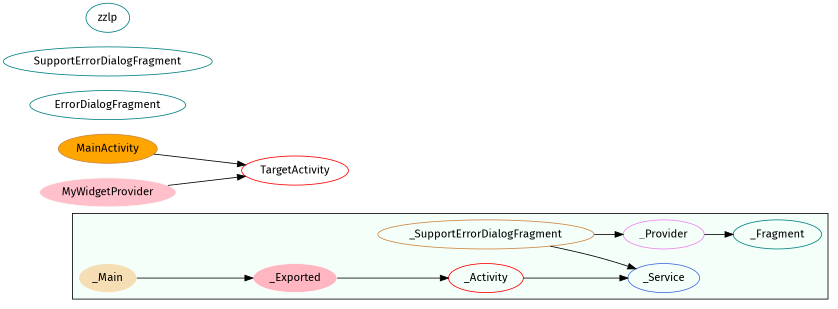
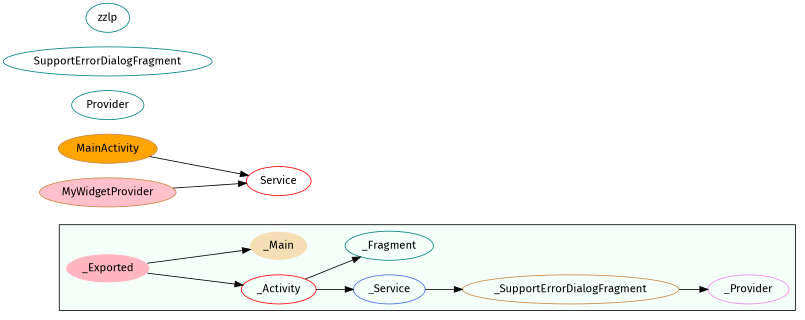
  digraph {
    fontname="Fira Sans"
    rankdir=LR
    node [color=teal fontname="Fira Sans"]
    edge [fontname="Fira Sans"]
    _Activity [color=red]
    _Service [color=royalblue]
    n3 [color=peru label=_SupportErrorDialogFragment]
    _Provider [color=violet]
    _Fragment
    _Main [color=mintcream fillcolor=wheat style=filled]
    _Exported [color=mintcream fillcolor=lightpink style=filled]
-   TargetActivity [color=red]
+   TargetActivity [color=red label=Service]
    MainActivity [color=peru fillcolor=orange style=filled]
-   MyWidgetProvider [color=mintcream fillcolor=pink style=filled]
-   ErrorDialogFragment
+   MyWidgetProvider [color=peru fillcolor=pink style=filled]
+   ErrorDialogFragment [label=Provider]
    SupportErrorDialogFragment
    zzlp
    subgraph cluster_1 {
      bgcolor=mintcream
      _Activity
      _Service
      n3
      _Provider
      _Fragment
      _Main
      _Exported
    }
    _Activity -> _Service
-   n3 -> _Service
+   _Service -> n3
    n3 -> _Provider
-   _Provider -> _Fragment
-   _Main -> _Exported
+   _Activity -> _Fragment
+   _Exported -> _Main
    _Exported -> _Activity
    MainActivity -> TargetActivity
    MyWidgetProvider -> TargetActivity
  }
